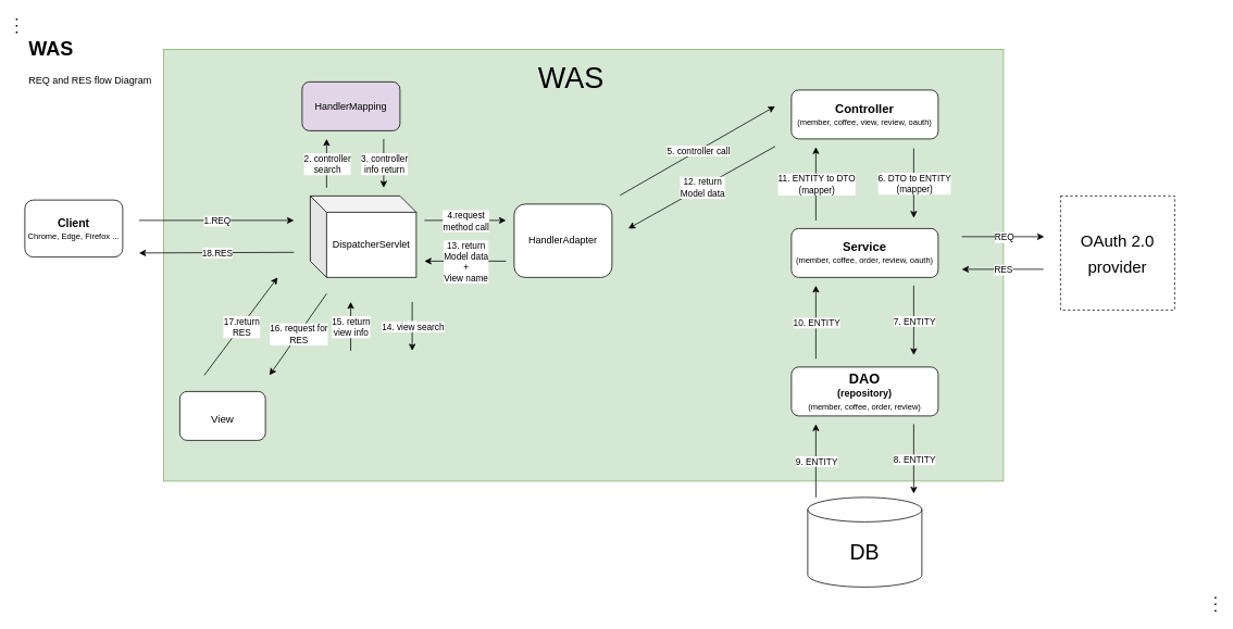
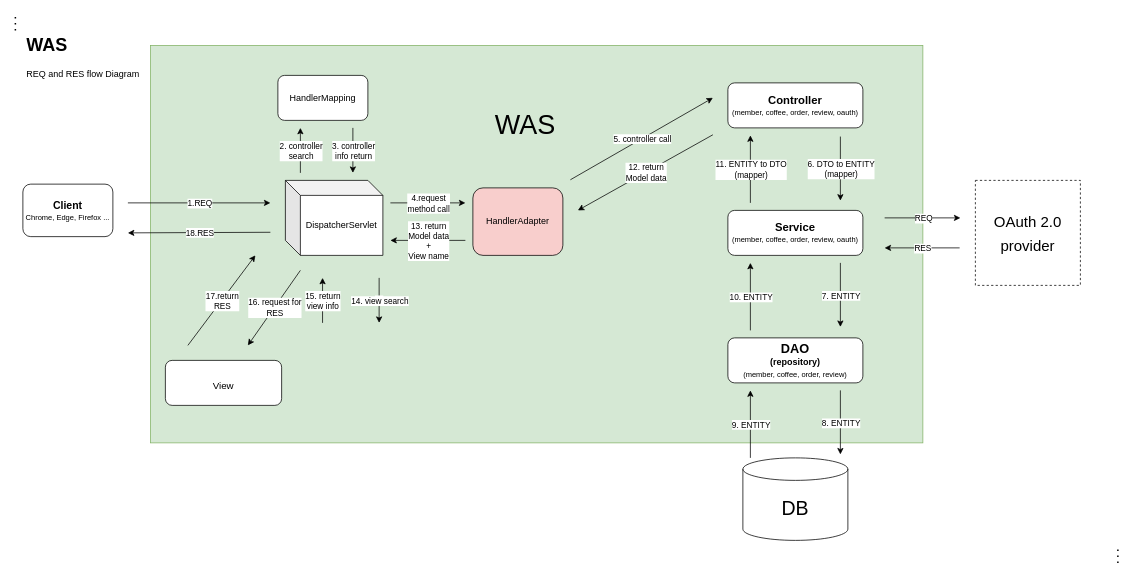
  <mxCell id="0" />
  <mxCell id="1" parent="0" />
  <mxCell id="2" value="" style="rounded=0;whiteSpace=wrap;html=1;fontSize=13;fillColor=#d5e8d4;strokeColor=#82b366;" vertex="1" parent="1"><mxGeometry x="200" y="60" width="1030" height="530" as="geometry" /></mxCell>
  <mxCell id="3" value="&lt;font style=&quot;font-size: 14px;&quot;&gt;&lt;b&gt;Client&lt;/b&gt;&lt;/font&gt;&lt;br&gt;&lt;font style=&quot;font-size: 10px;&quot;&gt;Chrome, Edge, Firefox ...&lt;/font&gt;" style="rounded=1;whiteSpace=wrap;html=1;" vertex="1" parent="1"><mxGeometry x="30" y="245" width="120" height="70" as="geometry" /></mxCell>
  <mxCell id="4" value="&lt;h1&gt;WAS&lt;/h1&gt;&lt;p&gt;REQ and RES flow Diagram&lt;/p&gt;" style="text;html=1;strokeColor=none;fillColor=none;spacing=5;spacingTop=-20;whiteSpace=wrap;overflow=hidden;rounded=0;" vertex="1" parent="1"><mxGeometry x="30" y="40" width="190" height="80" as="geometry" /></mxCell>
  <mxCell id="5" value="" style="endArrow=classic;html=1;rounded=0;" edge="1" parent="1"><mxGeometry relative="1" as="geometry"><mxPoint x="170" y="270" as="sourcePoint" /><mxPoint x="360" y="270" as="targetPoint" /></mxGeometry></mxCell>
  <mxCell id="6" value="1.REQ" style="edgeLabel;resizable=0;html=1;align=center;verticalAlign=middle;" connectable="0" vertex="1" parent="5"><mxGeometry relative="1" as="geometry" /></mxCell>
  <mxCell id="7" value="DispatcherServlet" style="shape=cube;whiteSpace=wrap;html=1;boundedLbl=1;backgroundOutline=1;darkOpacity=0.05;darkOpacity2=0.1;" vertex="1" parent="1"><mxGeometry x="380" y="240" width="130" height="100" as="geometry" /></mxCell>
  <mxCell id="8" value="" style="endArrow=classic;html=1;rounded=0;" edge="1" parent="1"><mxGeometry relative="1" as="geometry"><mxPoint x="360" y="309.2" as="sourcePoint" /><mxPoint x="170" y="310" as="targetPoint" /></mxGeometry></mxCell>
  <mxCell id="9" value="18.RES" style="edgeLabel;resizable=0;html=1;align=center;verticalAlign=middle;" connectable="0" vertex="1" parent="8"><mxGeometry relative="1" as="geometry" /></mxCell>
- <mxCell id="10" value="HandlerMapping" style="rounded=1;whiteSpace=wrap;html=1;fillColor=#e1d5e7;" vertex="1" parent="1"><mxGeometry x="370" y="100" width="120" height="60" as="geometry" /></mxCell>
+ <mxCell id="10" value="HandlerMapping" style="rounded=1;whiteSpace=wrap;html=1;" vertex="1" parent="1"><mxGeometry x="370" y="100" width="120" height="60" as="geometry" /></mxCell>
  <mxCell id="11" value="" style="endArrow=classic;html=1;rounded=0;" edge="1" parent="1"><mxGeometry relative="1" as="geometry"><mxPoint x="400" y="230" as="sourcePoint" /><mxPoint x="400" y="170" as="targetPoint" /></mxGeometry></mxCell>
  <mxCell id="12" value="2. controller &lt;br&gt;search" style="edgeLabel;resizable=0;html=1;align=center;verticalAlign=middle;" connectable="0" vertex="1" parent="11"><mxGeometry relative="1" as="geometry" /></mxCell>
  <mxCell id="13" value="ㅊ" style="endArrow=classic;html=1;rounded=0;" edge="1" parent="1"><mxGeometry relative="1" as="geometry"><mxPoint x="470" y="170" as="sourcePoint" /><mxPoint x="470" y="230" as="targetPoint" /></mxGeometry></mxCell>
  <mxCell id="14" value="3. controller&lt;br&gt;info return" style="edgeLabel;resizable=0;html=1;align=center;verticalAlign=middle;" connectable="0" vertex="1" parent="13"><mxGeometry relative="1" as="geometry" /></mxCell>
- <mxCell id="15" value="HandlerAdapter" style="rounded=1;whiteSpace=wrap;html=1;" vertex="1" parent="1"><mxGeometry x="630" y="250" width="120" height="90" as="geometry" /></mxCell>
+ <mxCell id="15" value="HandlerAdapter" style="rounded=1;whiteSpace=wrap;html=1;fillColor=#f8cecc;" vertex="1" parent="1"><mxGeometry x="630" y="250" width="120" height="90" as="geometry" /></mxCell>
  <mxCell id="16" value="" style="endArrow=classic;html=1;rounded=0;" edge="1" parent="1"><mxGeometry relative="1" as="geometry"><mxPoint x="520" y="270" as="sourcePoint" /><mxPoint x="620" y="270" as="targetPoint" /></mxGeometry></mxCell>
  <mxCell id="17" value="4.request &lt;br&gt;method call" style="edgeLabel;resizable=0;html=1;align=center;verticalAlign=middle;" connectable="0" vertex="1" parent="16"><mxGeometry relative="1" as="geometry" /></mxCell>
- <mxCell id="18" value="&lt;font style=&quot;font-size: 15px;&quot;&gt;&lt;b&gt;Controller&lt;/b&gt;&lt;/font&gt;&lt;br&gt;&lt;font style=&quot;font-size: 10px;&quot;&gt;(member, coffee, view, review, oauth)&lt;/font&gt;" style="rounded=1;whiteSpace=wrap;html=1;" vertex="1" parent="1"><mxGeometry x="970" y="110" width="180" height="60" as="geometry" /></mxCell>
+ <mxCell id="18" value="&lt;font style=&quot;font-size: 15px;&quot;&gt;&lt;b&gt;Controller&lt;/b&gt;&lt;/font&gt;&lt;br&gt;&lt;font style=&quot;font-size: 10px;&quot;&gt;(member, coffee, order, review, oauth)&lt;/font&gt;" style="rounded=1;whiteSpace=wrap;html=1;" vertex="1" parent="1"><mxGeometry x="970" y="110" width="180" height="60" as="geometry" /></mxCell>
  <mxCell id="19" value="&lt;font style=&quot;font-size: 15px;&quot;&gt;&lt;b&gt;Service&lt;/b&gt;&lt;/font&gt;&lt;br&gt;&lt;font style=&quot;font-size: 10px;&quot;&gt;(member, coffee, order, review, oauth)&lt;/font&gt;" style="rounded=1;whiteSpace=wrap;html=1;" vertex="1" parent="1"><mxGeometry x="970" y="280" width="180" height="60" as="geometry" /></mxCell>
  <mxCell id="20" value="&lt;font style=&quot;&quot;&gt;&lt;b style=&quot;&quot;&gt;&lt;font style=&quot;font-size: 17px;&quot;&gt;DAO&lt;/font&gt;&lt;br&gt;&lt;/b&gt;&lt;/font&gt;&lt;b&gt;(repository)&lt;/b&gt;&lt;br&gt;&lt;font style=&quot;font-size: 10px;&quot;&gt;(member, coffee, order, review)&lt;/font&gt;" style="rounded=1;whiteSpace=wrap;html=1;" vertex="1" parent="1"><mxGeometry x="970" y="450" width="180" height="60" as="geometry" /></mxCell>
  <mxCell id="21" value="" style="endArrow=classic;html=1;rounded=0;" edge="1" parent="1"><mxGeometry relative="1" as="geometry"><mxPoint x="760" y="239.2" as="sourcePoint" /><mxPoint x="950" y="130" as="targetPoint" /></mxGeometry></mxCell>
  <mxCell id="22" value="5. controller call" style="edgeLabel;resizable=0;html=1;align=center;verticalAlign=middle;" connectable="0" vertex="1" parent="21"><mxGeometry relative="1" as="geometry" /></mxCell>
  <mxCell id="23" value="" style="endArrow=classic;html=1;rounded=0;" edge="1" parent="1"><mxGeometry relative="1" as="geometry"><mxPoint x="1120" y="181.6" as="sourcePoint" /><mxPoint x="1120" y="267" as="targetPoint" /></mxGeometry></mxCell>
  <mxCell id="24" value="6. DTO to ENTITY&lt;br&gt;(mapper)" style="edgeLabel;resizable=0;html=1;align=center;verticalAlign=middle;" connectable="0" vertex="1" parent="23"><mxGeometry relative="1" as="geometry" /></mxCell>
  <mxCell id="25" value="" style="endArrow=classic;html=1;rounded=0;" edge="1" parent="1"><mxGeometry relative="1" as="geometry"><mxPoint x="1120" y="350" as="sourcePoint" /><mxPoint x="1120" y="435.4" as="targetPoint" /></mxGeometry></mxCell>
  <mxCell id="26" value="7. ENTITY" style="edgeLabel;resizable=0;html=1;align=center;verticalAlign=middle;" connectable="0" vertex="1" parent="25"><mxGeometry relative="1" as="geometry" /></mxCell>
  <mxCell id="27" value="&lt;font style=&quot;font-size: 26px;&quot;&gt;DB&lt;/font&gt;" style="shape=cylinder3;whiteSpace=wrap;html=1;boundedLbl=1;backgroundOutline=1;size=15;fontSize=10;" vertex="1" parent="1"><mxGeometry x="990" y="610" width="140" height="110" as="geometry" /></mxCell>
  <mxCell id="28" value="" style="endArrow=classic;html=1;rounded=0;" edge="1" parent="1"><mxGeometry relative="1" as="geometry"><mxPoint x="1120" y="520" as="sourcePoint" /><mxPoint x="1120" y="605.4" as="targetPoint" /></mxGeometry></mxCell>
  <mxCell id="29" value="8. ENTITY" style="edgeLabel;resizable=0;html=1;align=center;verticalAlign=middle;" connectable="0" vertex="1" parent="28"><mxGeometry relative="1" as="geometry" /></mxCell>
  <mxCell id="30" value="" style="endArrow=classic;html=1;rounded=0;" edge="1" parent="1"><mxGeometry relative="1" as="geometry"><mxPoint x="1000" y="610" as="sourcePoint" /><mxPoint x="1000" y="520" as="targetPoint" /></mxGeometry></mxCell>
  <mxCell id="31" value="9. ENTITY" style="edgeLabel;resizable=0;html=1;align=center;verticalAlign=middle;" connectable="0" vertex="1" parent="30"><mxGeometry relative="1" as="geometry" /></mxCell>
  <mxCell id="32" value="" style="endArrow=classic;html=1;rounded=0;" edge="1" parent="1"><mxGeometry relative="1" as="geometry"><mxPoint x="1000" y="440" as="sourcePoint" /><mxPoint x="1000" y="350" as="targetPoint" /></mxGeometry></mxCell>
  <mxCell id="33" value="10. ENTITY" style="edgeLabel;resizable=0;html=1;align=center;verticalAlign=middle;" connectable="0" vertex="1" parent="32"><mxGeometry relative="1" as="geometry" /></mxCell>
  <mxCell id="34" value="" style="endArrow=classic;html=1;rounded=0;" edge="1" parent="1"><mxGeometry relative="1" as="geometry"><mxPoint x="1000" y="270" as="sourcePoint" /><mxPoint x="1000" y="180" as="targetPoint" /></mxGeometry></mxCell>
  <mxCell id="35" value="11. ENTITY to DTO&lt;br&gt;(mapper)" style="edgeLabel;resizable=0;html=1;align=center;verticalAlign=middle;" connectable="0" vertex="1" parent="34"><mxGeometry relative="1" as="geometry" /></mxCell>
  <mxCell id="36" value="&lt;font style=&quot;font-size: 20px;&quot;&gt;OAuth 2.0&lt;br&gt;provider&lt;br&gt;&lt;/font&gt;" style="whiteSpace=wrap;html=1;aspect=fixed;fontSize=26;dashed=1;" vertex="1" parent="1"><mxGeometry x="1300" y="240" width="140" height="140" as="geometry" /></mxCell>
  <mxCell id="37" value="" style="endArrow=classic;html=1;rounded=0;" edge="1" parent="1"><mxGeometry relative="1" as="geometry"><mxPoint x="1179" y="290" as="sourcePoint" /><mxPoint x="1280" y="290" as="targetPoint" /></mxGeometry></mxCell>
  <mxCell id="38" value="REQ" style="edgeLabel;resizable=0;html=1;align=center;verticalAlign=middle;" connectable="0" vertex="1" parent="37"><mxGeometry relative="1" as="geometry" /></mxCell>
  <mxCell id="39" value="" style="endArrow=classic;html=1;rounded=0;" edge="1" parent="1"><mxGeometry relative="1" as="geometry"><mxPoint x="1279" y="330" as="sourcePoint" /><mxPoint x="1179" y="330" as="targetPoint" /></mxGeometry></mxCell>
  <mxCell id="40" value="RES" style="edgeLabel;resizable=0;html=1;align=center;verticalAlign=middle;" connectable="0" vertex="1" parent="39"><mxGeometry relative="1" as="geometry" /></mxCell>
  <mxCell id="41" value="" style="endArrow=classic;html=1;rounded=0;" edge="1" parent="1"><mxGeometry relative="1" as="geometry"><mxPoint x="950" y="179.2" as="sourcePoint" /><mxPoint x="770" y="280" as="targetPoint" /></mxGeometry></mxCell>
  <mxCell id="42" value="12. return &lt;br&gt;Model data" style="edgeLabel;resizable=0;html=1;align=center;verticalAlign=middle;" connectable="0" vertex="1" parent="41"><mxGeometry relative="1" as="geometry" /></mxCell>
  <mxCell id="43" value="" style="endArrow=classic;html=1;rounded=0;" edge="1" parent="1"><mxGeometry relative="1" as="geometry"><mxPoint x="620" y="320" as="sourcePoint" /><mxPoint x="520" y="320" as="targetPoint" /></mxGeometry></mxCell>
  <mxCell id="44" value="13. return&lt;br&gt;Model data&lt;br&gt;+&lt;br&gt;View name" style="edgeLabel;resizable=0;html=1;align=center;verticalAlign=middle;" connectable="0" vertex="1" parent="43"><mxGeometry relative="1" as="geometry" /></mxCell>
  <mxCell id="45" value="ㅊ" style="endArrow=classic;html=1;rounded=0;" edge="1" parent="1"><mxGeometry relative="1" as="geometry"><mxPoint x="505" y="370" as="sourcePoint" /><mxPoint x="505" y="430" as="targetPoint" /></mxGeometry></mxCell>
  <mxCell id="46" value="14. view search" style="edgeLabel;resizable=0;html=1;align=center;verticalAlign=middle;" connectable="0" vertex="1" parent="45"><mxGeometry relative="1" as="geometry" /></mxCell>
  <mxCell id="47" value="" style="endArrow=classic;html=1;rounded=0;" edge="1" parent="1"><mxGeometry relative="1" as="geometry"><mxPoint x="429.57" y="430" as="sourcePoint" /><mxPoint x="429.57" y="370" as="targetPoint" /></mxGeometry></mxCell>
  <mxCell id="48" value="15. return &lt;br&gt;view info" style="edgeLabel;resizable=0;html=1;align=center;verticalAlign=middle;" connectable="0" vertex="1" parent="47"><mxGeometry relative="1" as="geometry" /></mxCell>
- <mxCell id="49" value="&lt;font style=&quot;font-size: 13px;&quot;&gt;View&lt;/font&gt;" style="rounded=1;whiteSpace=wrap;html=1;fontSize=20;" vertex="1" parent="1"><mxGeometry x="220" y="480" width="105" height="60" as="geometry" /></mxCell>
+ <mxCell id="49" value="&lt;font style=&quot;font-size: 13px;&quot;&gt;View&lt;/font&gt;" style="rounded=1;whiteSpace=wrap;html=1;fontSize=20;" vertex="1" parent="1"><mxGeometry x="220" y="480" width="155" height="60" as="geometry" /></mxCell>
  <mxCell id="50" value="" style="endArrow=classic;html=1;rounded=0;" edge="1" parent="1"><mxGeometry relative="1" as="geometry"><mxPoint x="400" y="360" as="sourcePoint" /><mxPoint x="330" y="460" as="targetPoint" /></mxGeometry></mxCell>
  <mxCell id="51" value="16. request for&lt;br&gt;RES" style="edgeLabel;resizable=0;html=1;align=center;verticalAlign=middle;" connectable="0" vertex="1" parent="50"><mxGeometry relative="1" as="geometry" /></mxCell>
  <mxCell id="52" value="" style="endArrow=classic;html=1;rounded=0;" edge="1" parent="1"><mxGeometry relative="1" as="geometry"><mxPoint x="250" y="460" as="sourcePoint" /><mxPoint x="340" y="340" as="targetPoint" /></mxGeometry></mxCell>
  <mxCell id="53" value="17.return&lt;br&gt;RES" style="edgeLabel;resizable=0;html=1;align=center;verticalAlign=middle;" connectable="0" vertex="1" parent="52"><mxGeometry relative="1" as="geometry" /></mxCell>
- <mxCell id="54" value="&lt;font style=&quot;font-size: 36px;&quot;&gt;WAS&lt;/font&gt;" style="text;html=1;strokeColor=none;fillColor=none;align=center;verticalAlign=middle;whiteSpace=wrap;rounded=0;fontSize=13;" vertex="1" parent="1"><mxGeometry x="670" y="80" width="60" height="30" as="geometry" /></mxCell>
+ <mxCell id="54" value="&lt;font style=&quot;font-size: 36px;&quot;&gt;WAS&lt;/font&gt;" style="text;html=1;strokeColor=none;fillColor=none;align=center;verticalAlign=middle;whiteSpace=wrap;rounded=0;fontSize=13;" vertex="1" parent="1"><mxGeometry x="670" y="150" width="60" height="30" as="geometry" /></mxCell>
  <mxCell id="55" value="" style="endArrow=none;dashed=1;html=1;dashPattern=1 3;strokeWidth=2;rounded=0;fontSize=36;" edge="1" parent="1"><mxGeometry width="50" height="50" relative="1" as="geometry"><mxPoint x="20" y="40" as="sourcePoint" /><mxPoint x="20" y="20" as="targetPoint" /></mxGeometry></mxCell>
  <mxCell id="56" value="" style="endArrow=none;dashed=1;html=1;dashPattern=1 3;strokeWidth=2;rounded=0;fontSize=36;" edge="1" parent="1"><mxGeometry width="50" height="50" relative="1" as="geometry"><mxPoint x="1490" y="750" as="sourcePoint" /><mxPoint x="1490" y="730" as="targetPoint" /></mxGeometry></mxCell>
